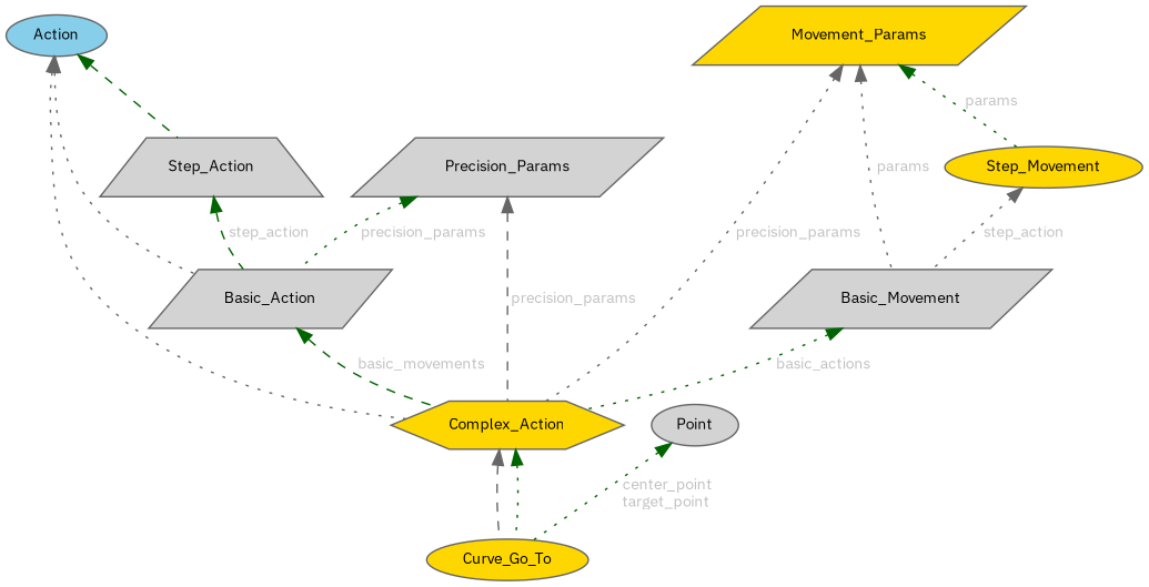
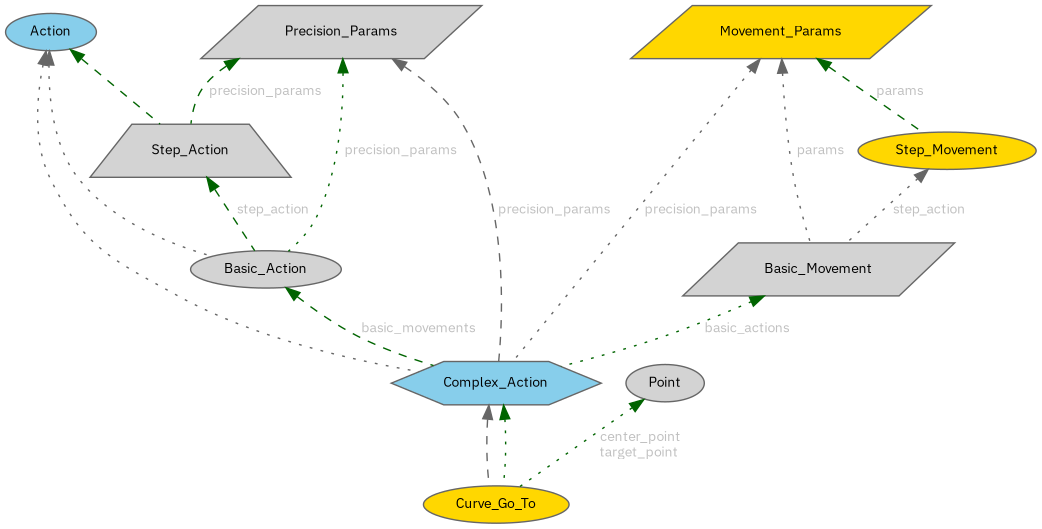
  digraph {
    fontname="IBM Plex Sans"
    node [color=gray40 fillcolor=lightgrey fontname="IBM Plex Sans" fontsize=10 shape=ellipse style=filled]
    edge [color=darkgreen dir=back fontname="IBM Plex Sans" fontsize=10 labelfontname=Helvetica labelfontsize=10 style=dotted fontcolor=grey]
    n1 [fillcolor=gold fontcolor=black height=0.2 label=Curve_Go_To width=0.4]
-   n2 [fillcolor=gold height=0.2 label=Complex_Action shape=hexagon width=0.4]
+   n2 [fillcolor=skyblue height=0.2 label=Complex_Action shape=hexagon width=0.4]
    n3 [fillcolor=skyblue height=0.2 label=Action width=0.4]
-   n4 [height=0.2 label=Basic_Action shape=parallelogram width=0.4]
+   n4 [height=0.2 label=Basic_Action width=0.4]
    n5 [height=0.2 label=Step_Action shape=trapezium width=0.4]
    n6 [height=0.2 label=Precision_Params shape=parallelogram width=0.4]
    n7 [fillcolor=gold height=0.2 label=Movement_Params shape=parallelogram width=0.4]
    n8 [height=0.2 label=Basic_Movement shape=parallelogram width=0.4]
    n9 [fillcolor=gold height=0.2 label=Step_Movement width=0.4]
    n10 [height=0.2 label=Point width=0.4]
    n2 -> n1 [color=gray40 style=dashed fontcolor=""]
    n2 -> n1 [fontcolor=""]
    n3 -> n2 [color=gray40 fontcolor=""]
    n3 -> n4 [color=gray40 fontcolor=""]
    n3 -> n5 [style=dashed fontcolor=""]
    n4 -> n2 [label=" basic_movements" style=dashed]
    n5 -> n4 [label=" step_action" style=dashed]
    n6 -> n2 [color=gray40 label=" precision_params" style=dashed]
    n6 -> n4 [label=" precision_params"]
+   n6 -> n5 [label=" precision_params" style=dashed]
    n7 -> n2 [color=gray40 label=" precision_params"]
    n7 -> n8 [color=gray40 label=" params"]
-   n7 -> n9 [label=" params"]
+   n7 -> n9 [label=" params" style=dashed]
    n8 -> n2 [label=" basic_actions"]
    n9 -> n8 [color=gray40 label=" step_action"]
    n10 -> n1 [label=" center_point\ntarget_point"]
  }
